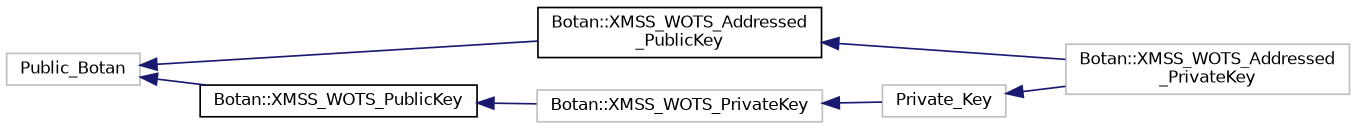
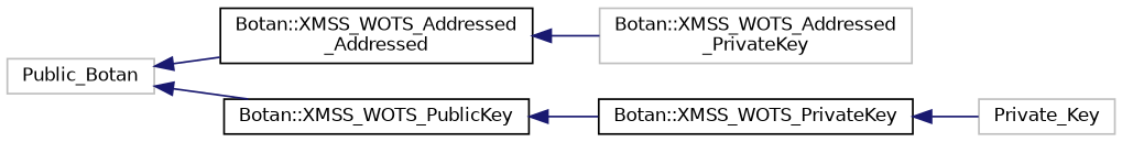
  digraph {
    rankdir=LR
    node [color=grey75 fillcolor=white fontname=Helvetica fontsize=10 shape=record style=filled]
    edge [color=midnightblue dir=back fontname=Helvetica fontsize=10 labelfontname=Helvetica labelfontsize=10 style=solid]
    n1 [height=0.2 label=Private_Key width=0.4]
    n2 [height=0.2 label="Botan::XMSS_WOTS_Addressed\l_PrivateKey" width=0.4]
-   n3 [height=0.2 label="Botan::XMSS_WOTS_PrivateKey" width=0.4]
+   n3 [color=black height=0.2 label="Botan::XMSS_WOTS_PrivateKey" width=0.4]
    n4 [height=0.2 label=Public_Botan width=0.4]
-   n5 [color=black height=0.2 label="Botan::XMSS_WOTS_Addressed\l_PublicKey" width=0.4]
+   n5 [color=black height=0.2 label="Botan::XMSS_WOTS_Addressed\l_Addressed" width=0.4]
    n6 [color=black height=0.2 label="Botan::XMSS_WOTS_PublicKey" width=0.4]
-   n1 -> n2
    n3 -> n1
    n4 -> n5
    n4 -> n6
    n5 -> n2
    n6 -> n3
  }
